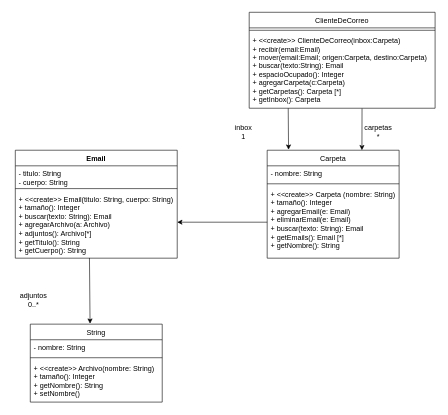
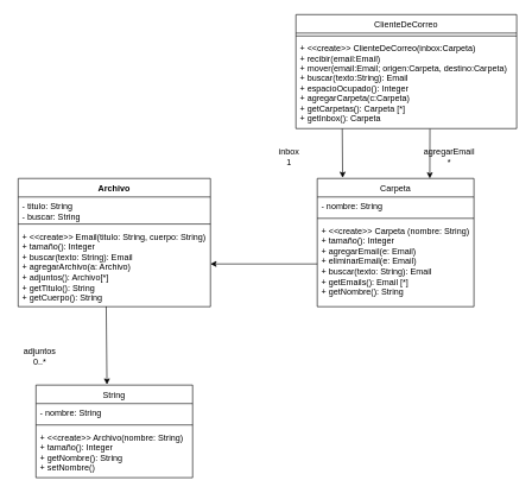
  <mxCell id="0" />
  <mxCell id="1" parent="0" />
  <mxCell id="2" value="ClienteDeCorreo" style="swimlane;fontStyle=0;align=center;verticalAlign=top;childLayout=stackLayout;horizontal=1;startSize=26;horizontalStack=0;resizeParent=1;resizeLast=0;collapsible=1;marginBottom=0;rounded=0;shadow=0;strokeWidth=1;" parent="1" vertex="1"><mxGeometry x="415" y="20" width="310" height="160" as="geometry"><mxRectangle x="230" y="140" width="160" height="26" as="alternateBounds" /></mxGeometry></mxCell>
  <mxCell id="3" value="" style="line;html=1;strokeWidth=1;align=left;verticalAlign=middle;spacingTop=-1;spacingLeft=3;spacingRight=3;rotatable=0;labelPosition=right;points=[];portConstraint=eastwest;" parent="2" vertex="1"><mxGeometry y="26" width="310" height="8" as="geometry" /></mxCell>
  <mxCell id="4" value="+ &lt;&lt;create&gt;&gt; ClienteDeCorreo(inbox:Carpeta)&#10;+ recibir(email:Email)&#10;+ mover(email:Email; origen:Carpeta, destino:Carpeta)&#10;+ buscar(texto:String): Email&#10;+ espacioOcupado(): Integer&#10;+ agregarCarpeta(c:Carpeta)&#10;+ getCarpetas(): Carpeta [*]&#10;+ getInbox(): Carpeta" style="text;align=left;verticalAlign=top;spacingLeft=4;spacingRight=4;overflow=hidden;rotatable=0;points=[[0,0.5],[1,0.5]];portConstraint=eastwest;" parent="2" vertex="1"><mxGeometry y="34" width="310" height="126" as="geometry" /></mxCell>
  <mxCell id="5" value="&lt;span style=&quot;font-weight: normal;&quot;&gt;Carpeta&lt;/span&gt;" style="swimlane;fontStyle=1;align=center;verticalAlign=top;childLayout=stackLayout;horizontal=1;startSize=26;horizontalStack=0;resizeParent=1;resizeParentMax=0;resizeLast=0;collapsible=1;marginBottom=0;whiteSpace=wrap;html=1;" vertex="1" parent="1"><mxGeometry x="445" y="250" width="220" height="180" as="geometry" /></mxCell>
  <mxCell id="6" value="- nombre: String" style="text;strokeColor=none;fillColor=none;align=left;verticalAlign=top;spacingLeft=4;spacingRight=4;overflow=hidden;rotatable=0;points=[[0,0.5],[1,0.5]];portConstraint=eastwest;whiteSpace=wrap;html=1;" vertex="1" parent="5"><mxGeometry y="26" width="220" height="26" as="geometry" /></mxCell>
  <mxCell id="7" value="" style="line;strokeWidth=1;fillColor=none;align=left;verticalAlign=middle;spacingTop=-1;spacingLeft=3;spacingRight=3;rotatable=0;labelPosition=right;points=[];portConstraint=eastwest;strokeColor=inherit;" vertex="1" parent="5"><mxGeometry y="52" width="220" height="8" as="geometry" /></mxCell>
  <mxCell id="8" value="+ &amp;lt;&amp;lt;create&amp;gt;&amp;gt; Carpeta (nombre: String)&lt;br&gt;+ tamaño(): Integer&lt;br&gt;+ agregarEmail(e: Email)&lt;br&gt;+ eliminarEmail(e: Email)&lt;br&gt;+ buscar(texto: String): Email&lt;br&gt;+ getEmails(): Email [*]&lt;br&gt;+ getNombre(): String" style="text;strokeColor=none;fillColor=none;align=left;verticalAlign=top;spacingLeft=4;spacingRight=4;overflow=hidden;rotatable=0;points=[[0,0.5],[1,0.5]];portConstraint=eastwest;whiteSpace=wrap;html=1;" vertex="1" parent="5"><mxGeometry y="60" width="220" height="120" as="geometry" /></mxCell>
- <mxCell id="9" value="Email" style="swimlane;fontStyle=1;align=center;verticalAlign=top;childLayout=stackLayout;horizontal=1;startSize=26;horizontalStack=0;resizeParent=1;resizeParentMax=0;resizeLast=0;collapsible=1;marginBottom=0;whiteSpace=wrap;html=1;" vertex="1" parent="1"><mxGeometry x="25" y="250" width="270" height="180" as="geometry" /></mxCell>
- <mxCell id="10" value="- titulo: String&lt;br&gt;- cuerpo: String" style="text;strokeColor=none;fillColor=none;align=left;verticalAlign=top;spacingLeft=4;spacingRight=4;overflow=hidden;rotatable=0;points=[[0,0.5],[1,0.5]];portConstraint=eastwest;whiteSpace=wrap;html=1;" vertex="1" parent="9"><mxGeometry y="26" width="270" height="34" as="geometry" /></mxCell>
+ <mxCell id="9" value="Archivo" style="swimlane;fontStyle=1;align=center;verticalAlign=top;childLayout=stackLayout;horizontal=1;startSize=26;horizontalStack=0;resizeParent=1;resizeParentMax=0;resizeLast=0;collapsible=1;marginBottom=0;whiteSpace=wrap;html=1;" vertex="1" parent="1"><mxGeometry x="25" y="250" width="270" height="180" as="geometry" /></mxCell>
+ <mxCell id="10" value="- titulo: String&lt;br&gt;- buscar: String" style="text;strokeColor=none;fillColor=none;align=left;verticalAlign=top;spacingLeft=4;spacingRight=4;overflow=hidden;rotatable=0;points=[[0,0.5],[1,0.5]];portConstraint=eastwest;whiteSpace=wrap;html=1;" vertex="1" parent="9"><mxGeometry y="26" width="270" height="34" as="geometry" /></mxCell>
  <mxCell id="11" value="" style="line;strokeWidth=1;fillColor=none;align=left;verticalAlign=middle;spacingTop=-1;spacingLeft=3;spacingRight=3;rotatable=0;labelPosition=right;points=[];portConstraint=eastwest;strokeColor=inherit;" vertex="1" parent="9"><mxGeometry y="60" width="270" height="8" as="geometry" /></mxCell>
  <mxCell id="12" value="+ &amp;lt;&amp;lt;create&amp;gt;&amp;gt; Email(titulo: String, cuerpo: String)&lt;br&gt;+ tamaño(): Integer&lt;br&gt;+ buscar(texto: String): Email&lt;br&gt;+ agregarArchivo(a: Archivo)&lt;br&gt;+ adjuntos(): Archivo[*]&lt;br&gt;+ getTitulo(): String&lt;br&gt;+ getCuerpo(): String" style="text;strokeColor=none;fillColor=none;align=left;verticalAlign=top;spacingLeft=4;spacingRight=4;overflow=hidden;rotatable=0;points=[[0,0.5],[1,0.5]];portConstraint=eastwest;whiteSpace=wrap;html=1;" vertex="1" parent="9"><mxGeometry y="68" width="270" height="112" as="geometry" /></mxCell>
  <mxCell id="13" value="&lt;span style=&quot;font-weight: normal;&quot;&gt;String&lt;/span&gt;" style="swimlane;fontStyle=1;align=center;verticalAlign=top;childLayout=stackLayout;horizontal=1;startSize=26;horizontalStack=0;resizeParent=1;resizeParentMax=0;resizeLast=0;collapsible=1;marginBottom=0;whiteSpace=wrap;html=1;" vertex="1" parent="1"><mxGeometry x="50" y="540" width="220" height="130" as="geometry" /></mxCell>
  <mxCell id="14" value="- nombre: String" style="text;strokeColor=none;fillColor=none;align=left;verticalAlign=top;spacingLeft=4;spacingRight=4;overflow=hidden;rotatable=0;points=[[0,0.5],[1,0.5]];portConstraint=eastwest;whiteSpace=wrap;html=1;" vertex="1" parent="13"><mxGeometry y="26" width="220" height="26" as="geometry" /></mxCell>
  <mxCell id="15" value="" style="line;strokeWidth=1;fillColor=none;align=left;verticalAlign=middle;spacingTop=-1;spacingLeft=3;spacingRight=3;rotatable=0;labelPosition=right;points=[];portConstraint=eastwest;strokeColor=inherit;" vertex="1" parent="13"><mxGeometry y="52" width="220" height="8" as="geometry" /></mxCell>
  <mxCell id="16" value="+ &amp;lt;&amp;lt;create&amp;gt;&amp;gt; Archivo(nombre: String)&lt;br&gt;+ tamaño(): Integer&lt;br&gt;+ getNombre(): String&lt;br&gt;+ setNombre()" style="text;strokeColor=none;fillColor=none;align=left;verticalAlign=top;spacingLeft=4;spacingRight=4;overflow=hidden;rotatable=0;points=[[0,0.5],[1,0.5]];portConstraint=eastwest;whiteSpace=wrap;html=1;" vertex="1" parent="13"><mxGeometry y="60" width="220" height="70" as="geometry" /></mxCell>
  <mxCell id="17" value="" style="endArrow=classic;html=1;rounded=0;exitX=0.21;exitY=1;exitDx=0;exitDy=0;exitPerimeter=0;entryX=0.162;entryY=-0.005;entryDx=0;entryDy=0;entryPerimeter=0;" edge="1" parent="1" source="4" target="5"><mxGeometry width="50" height="50" relative="1" as="geometry"><mxPoint x="485" y="410" as="sourcePoint" /><mxPoint x="535" y="360" as="targetPoint" /></mxGeometry></mxCell>
  <mxCell id="18" value="inbox&lt;br&gt;1" style="text;html=1;align=center;verticalAlign=middle;resizable=0;points=[];autosize=1;strokeColor=none;fillColor=none;" vertex="1" parent="1"><mxGeometry x="380" y="200" width="50" height="40" as="geometry" /></mxCell>
  <mxCell id="19" value="" style="endArrow=classic;html=1;rounded=0;exitX=0.607;exitY=1.003;exitDx=0;exitDy=0;exitPerimeter=0;" edge="1" parent="1" source="4"><mxGeometry width="50" height="50" relative="1" as="geometry"><mxPoint x="555" y="320" as="sourcePoint" /><mxPoint x="603" y="250" as="targetPoint" /></mxGeometry></mxCell>
- <mxCell id="20" value="carpetas&lt;br&gt;*" style="text;html=1;align=center;verticalAlign=middle;resizable=0;points=[];autosize=1;strokeColor=none;fillColor=none;" vertex="1" parent="1"><mxGeometry x="595" y="200" width="70" height="40" as="geometry" /></mxCell>
+ <mxCell id="20" value="agregarEmail&lt;br&gt;*" style="text;html=1;align=center;verticalAlign=middle;resizable=0;points=[];autosize=1;strokeColor=none;fillColor=none;" vertex="1" parent="1"><mxGeometry x="595" y="200" width="70" height="40" as="geometry" /></mxCell>
  <mxCell id="21" value="" style="endArrow=classic;html=1;rounded=0;exitX=0;exitY=0.5;exitDx=0;exitDy=0;" edge="1" parent="1" source="8"><mxGeometry width="50" height="50" relative="1" as="geometry"><mxPoint x="335" y="390" as="sourcePoint" /><mxPoint x="295" y="370" as="targetPoint" /></mxGeometry></mxCell>
  <mxCell id="22" value="" style="endArrow=classic;html=1;rounded=0;exitX=0.458;exitY=0.997;exitDx=0;exitDy=0;exitPerimeter=0;entryX=0.453;entryY=-0.006;entryDx=0;entryDy=0;entryPerimeter=0;" edge="1" parent="1" source="12" target="13"><mxGeometry width="50" height="50" relative="1" as="geometry"><mxPoint x="205" y="570" as="sourcePoint" /><mxPoint x="208" y="530" as="targetPoint" /></mxGeometry></mxCell>
  <mxCell id="23" value="adjuntos&lt;br&gt;0..*" style="text;html=1;align=center;verticalAlign=middle;resizable=0;points=[];autosize=1;strokeColor=none;fillColor=none;" vertex="1" parent="1"><mxGeometry x="20" y="480" width="70" height="40" as="geometry" /></mxCell>
